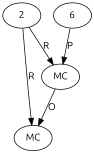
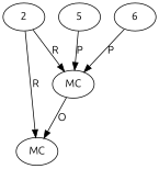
  digraph {
    fontname=Ubuntu
    node [fontname=Ubuntu t=Tag]
    edge [fontname=Ubuntu]
    n1 [l=69 label=MC s="addAttribute()"]
    n2 [l=84 label=MC s="addContent()"]
    2 [n=component]
+   5 [n=enabled t=Boolean v=null]
    6 [n=enabled t=Boolean v=null]
    n1 -> n2 [label=O]
    2 -> n1 [label=R]
    2 -> n2 [label=R]
+   5 -> n1 [label=P]
    6 -> n1 [label=P]
  }
